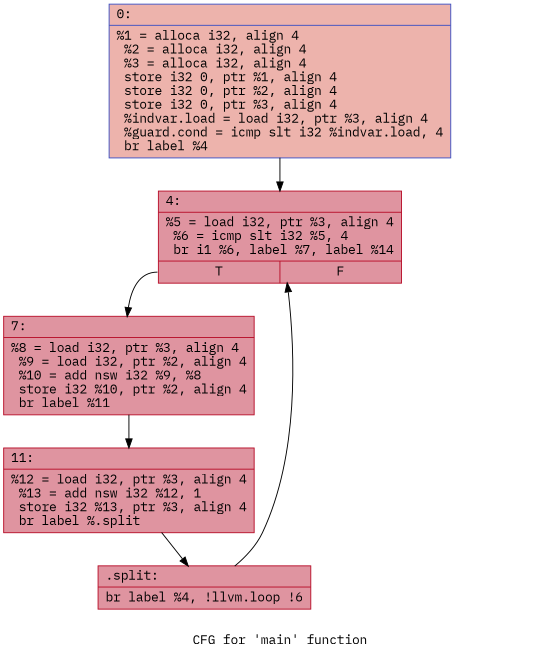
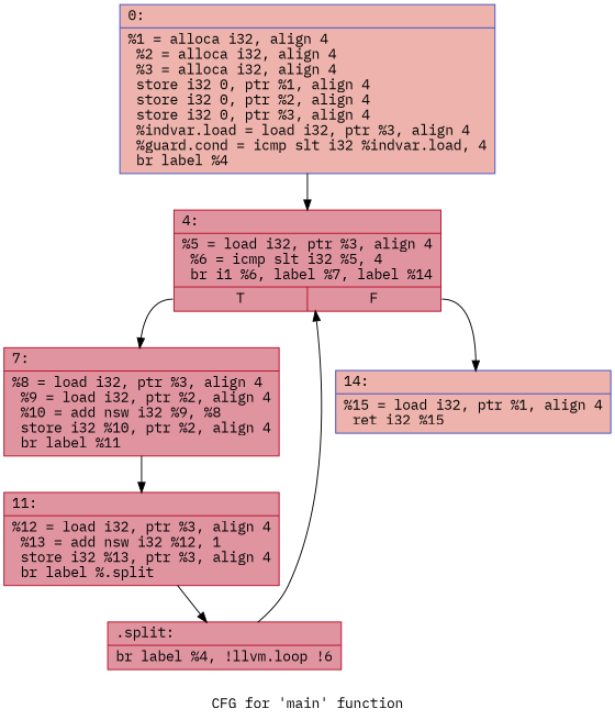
  digraph {
    label="CFG for 'main' function"
    fontname="IBM Plex Mono"
    node [color="#b70d28ff" fillcolor="#b70d2870" fontname="IBM Plex Mono" shape=record style=filled]
    edge [fontname="IBM Plex Mono"]
    n1 [color="#3d50c3ff" fillcolor="#d6524470" label="{0:\l|  %1 = alloca i32, align 4\l  %2 = alloca i32, align 4\l  %3 = alloca i32, align 4\l  store i32 0, ptr %1, align 4\l  store i32 0, ptr %2, align 4\l  store i32 0, ptr %3, align 4\l  %indvar.load = load i32, ptr %3, align 4\l  %guard.cond = icmp slt i32 %indvar.load, 4\l  br label %4\l}"]
    n2 [label="{4:\l|  %5 = load i32, ptr %3, align 4\l  %6 = icmp slt i32 %5, 4\l  br i1 %6, label %7, label %14\l|{<s0>T|<s1>F}}"]
    n3 [label="{7:\l|  %8 = load i32, ptr %3, align 4\l  %9 = load i32, ptr %2, align 4\l  %10 = add nsw i32 %9, %8\l  store i32 %10, ptr %2, align 4\l  br label %11\l}"]
+   n4 [color="#3d50c3ff" fillcolor="#d6524470" label="{14:\l|  %15 = load i32, ptr %1, align 4\l  ret i32 %15\l}"]
    n5 [label="{11:\l|  %12 = load i32, ptr %3, align 4\l  %13 = add nsw i32 %12, 1\l  store i32 %13, ptr %3, align 4\l  br label %.split\l}"]
    n6 [label="{.split:\l|  br label %4, !llvm.loop !6\l}"]
    n1 -> n2
    n2 -> n3 [tailport=s0]
+   n2 -> n4 [tailport=s1]
    n3 -> n5
    n5 -> n6
    n6 -> n2
  }
